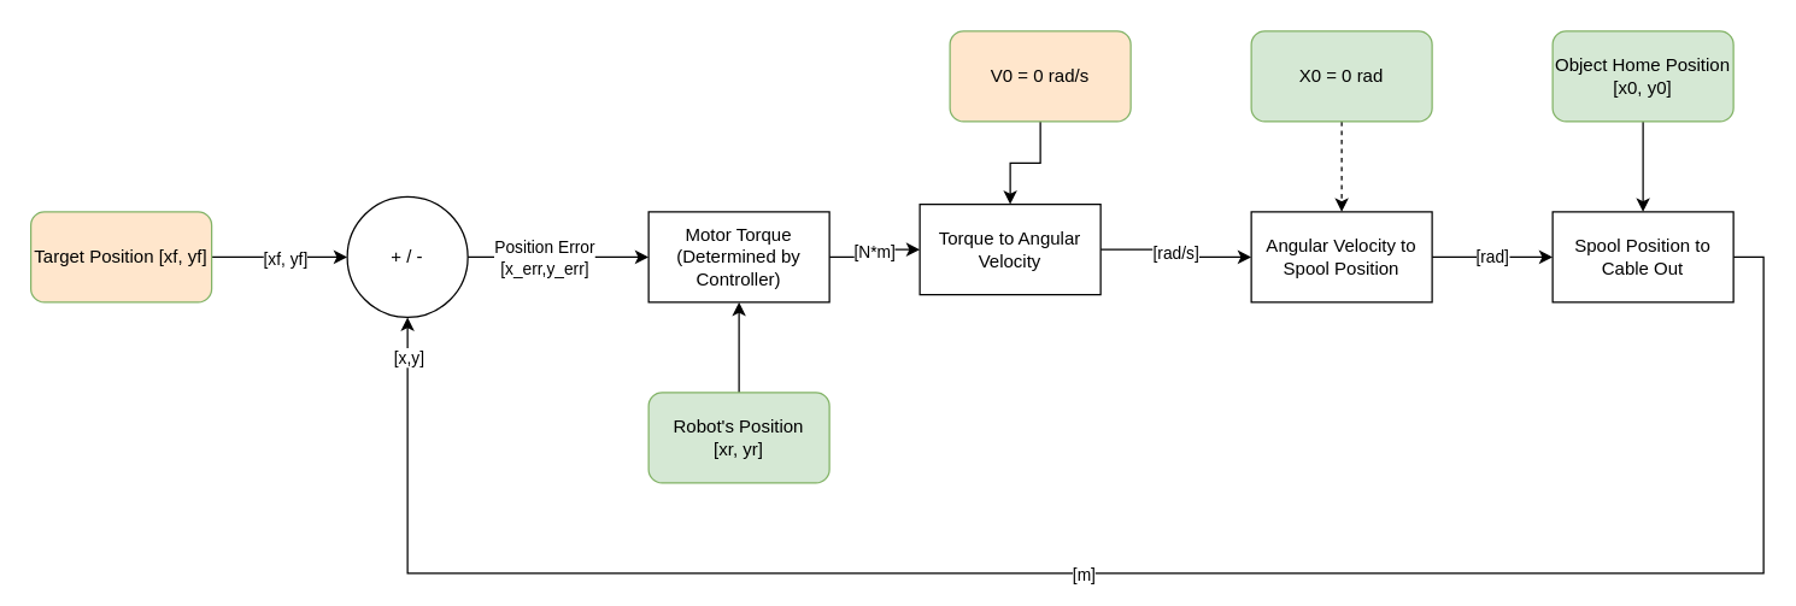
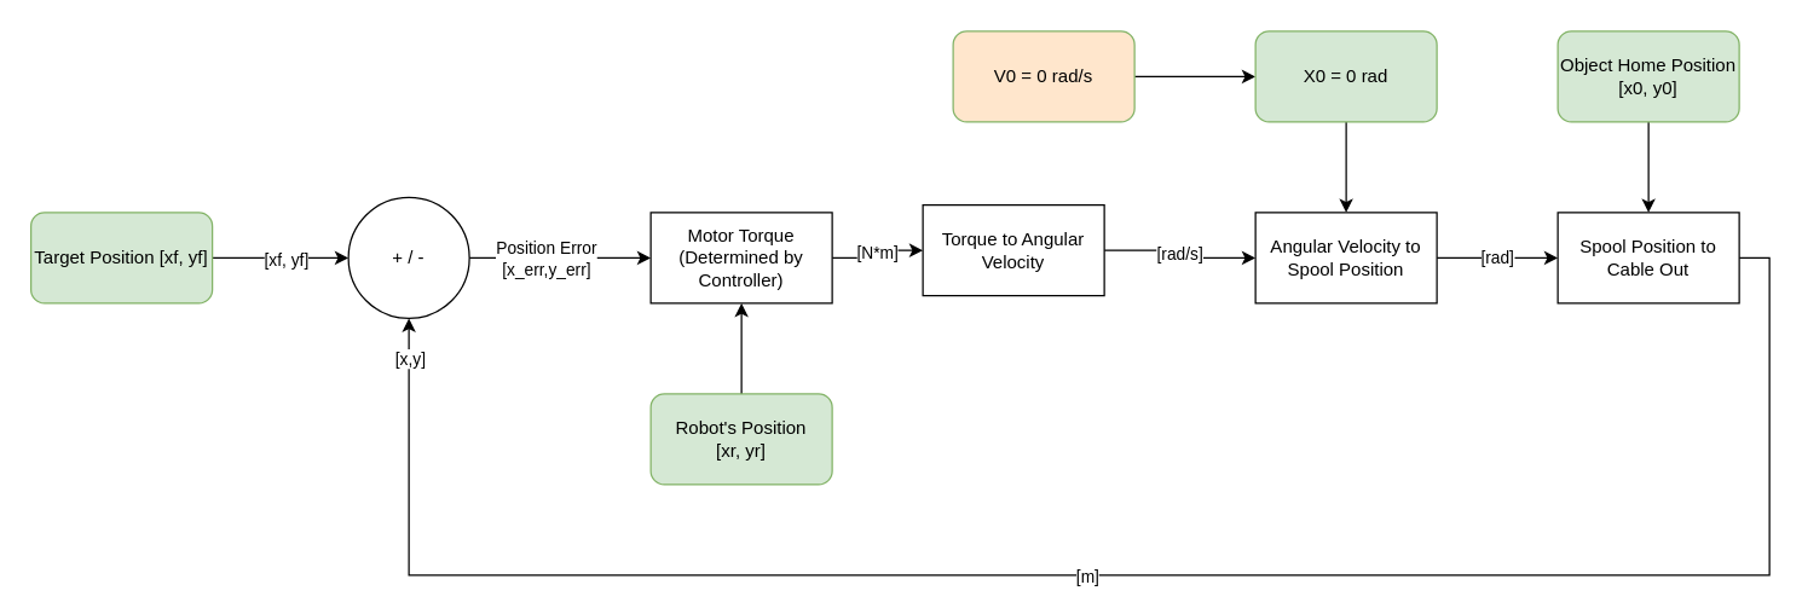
  <mxCell id="0" />
  <mxCell id="1" parent="0" />
  <mxCell id="2" value="[N*m]" style="edgeStyle=orthogonalEdgeStyle;rounded=0;orthogonalLoop=1;jettySize=auto;html=1;" edge="1" parent="1" source="3" target="5"><mxGeometry relative="1" as="geometry" /></mxCell>
  <mxCell id="3" value="Motor Torque&lt;div&gt;(Determined by Controller)&lt;/div&gt;" style="rounded=0;whiteSpace=wrap;html=1;" vertex="1" parent="1"><mxGeometry x="430" y="140" width="120" height="60" as="geometry" /></mxCell>
  <mxCell id="4" value="[rad/s]" style="edgeStyle=orthogonalEdgeStyle;rounded=0;orthogonalLoop=1;jettySize=auto;html=1;" edge="1" parent="1" source="5" target="7"><mxGeometry relative="1" as="geometry" /></mxCell>
  <mxCell id="5" value="Torque to Angular Velocity" style="whiteSpace=wrap;html=1;rounded=0;" vertex="1" parent="1"><mxGeometry x="610" y="135" width="120" height="60" as="geometry" /></mxCell>
  <mxCell id="6" value="[rad]" style="edgeStyle=orthogonalEdgeStyle;rounded=0;orthogonalLoop=1;jettySize=auto;html=1;" edge="1" parent="1" source="7" target="11"><mxGeometry relative="1" as="geometry" /></mxCell>
  <mxCell id="7" value="Angular Velocity to Spool Position" style="whiteSpace=wrap;html=1;rounded=0;" vertex="1" parent="1"><mxGeometry x="830" y="140" width="120" height="60" as="geometry" /></mxCell>
  <mxCell id="8" value="" style="edgeStyle=orthogonalEdgeStyle;rounded=0;orthogonalLoop=1;jettySize=auto;html=1;entryX=0.5;entryY=1;entryDx=0;entryDy=0;exitX=1;exitY=0.5;exitDx=0;exitDy=0;" edge="1" parent="1" source="11" target="25"><mxGeometry relative="1" as="geometry"><mxPoint x="1065" y="400" as="sourcePoint" /><mxPoint x="360" y="440" as="targetPoint" /><Array as="points"><mxPoint x="1170" y="170" /><mxPoint x="1170" y="380" /><mxPoint x="270" y="380" /></Array></mxGeometry></mxCell>
  <mxCell id="9" value="[m]" style="edgeLabel;html=1;align=center;verticalAlign=middle;resizable=0;points=[];" vertex="1" connectable="0" parent="8"><mxGeometry x="0.144" y="-2" relative="1" as="geometry"><mxPoint x="62" y="2" as="offset" /></mxGeometry></mxCell>
  <mxCell id="10" value="[x,y]" style="edgeLabel;html=1;align=center;verticalAlign=middle;resizable=0;points=[];" vertex="1" connectable="0" parent="8"><mxGeometry x="0.96" relative="1" as="geometry"><mxPoint as="offset" /></mxGeometry></mxCell>
  <mxCell id="11" value="Spool Position to Cable Out" style="whiteSpace=wrap;html=1;rounded=0;" vertex="1" parent="1"><mxGeometry x="1030" y="140" width="120" height="60" as="geometry" /></mxCell>
- <mxCell id="12" value="" style="edgeStyle=orthogonalEdgeStyle;rounded=0;orthogonalLoop=1;jettySize=auto;html=1;" edge="1" parent="1" source="13" target="5"><mxGeometry relative="1" as="geometry" /></mxCell>
+ <mxCell id="12" value="" style="edgeStyle=orthogonalEdgeStyle;rounded=0;orthogonalLoop=1;jettySize=auto;html=1;" edge="1" parent="1" source="13" target="17"><mxGeometry relative="1" as="geometry" /></mxCell>
  <mxCell id="13" value="V0 = 0 rad/s" style="rounded=1;whiteSpace=wrap;html=1;fontStyle=0;fillColor=#ffe6cc;strokeColor=#82b366;" vertex="1" parent="1"><mxGeometry x="630" y="20" width="120" height="60" as="geometry" /></mxCell>
  <mxCell id="14" value="" style="edgeStyle=orthogonalEdgeStyle;rounded=0;orthogonalLoop=1;jettySize=auto;html=1;" edge="1" parent="1" source="15" target="3"><mxGeometry relative="1" as="geometry" /></mxCell>
  <mxCell id="15" value="Robot's Position&lt;div&gt;[xr, yr]&lt;/div&gt;" style="rounded=1;whiteSpace=wrap;html=1;fontStyle=0;fillColor=#d5e8d4;strokeColor=#82b366;" vertex="1" parent="1"><mxGeometry x="430" y="260" width="120" height="60" as="geometry" /></mxCell>
- <mxCell id="16" value="" style="edgeStyle=orthogonalEdgeStyle;rounded=0;orthogonalLoop=1;jettySize=auto;html=1;dashed=1;" edge="1" parent="1" source="17" target="7"><mxGeometry relative="1" as="geometry" /></mxCell>
+ <mxCell id="16" value="" style="edgeStyle=orthogonalEdgeStyle;rounded=0;orthogonalLoop=1;jettySize=auto;html=1;" edge="1" parent="1" source="17" target="7"><mxGeometry relative="1" as="geometry" /></mxCell>
  <mxCell id="17" value="X0 = 0 rad" style="rounded=1;whiteSpace=wrap;html=1;fontStyle=0;fillColor=#d5e8d4;strokeColor=#82b366;" vertex="1" parent="1"><mxGeometry x="830" y="20" width="120" height="60" as="geometry" /></mxCell>
  <mxCell id="18" value="" style="edgeStyle=orthogonalEdgeStyle;rounded=0;orthogonalLoop=1;jettySize=auto;html=1;" edge="1" parent="1" source="19" target="11"><mxGeometry relative="1" as="geometry" /></mxCell>
  <mxCell id="19" value="Object Home Position&lt;div&gt;[x0, y0]&lt;/div&gt;" style="rounded=1;whiteSpace=wrap;html=1;fillColor=#d5e8d4;strokeColor=#82b366;" vertex="1" parent="1"><mxGeometry x="1030" y="20" width="120" height="60" as="geometry" /></mxCell>
  <mxCell id="20" value="" style="edgeStyle=orthogonalEdgeStyle;rounded=0;orthogonalLoop=1;jettySize=auto;html=1;" edge="1" parent="1" source="22" target="25"><mxGeometry relative="1" as="geometry" /></mxCell>
  <mxCell id="21" value="[xf, yf]" style="edgeLabel;html=1;align=center;verticalAlign=middle;resizable=0;points=[];" vertex="1" connectable="0" parent="20"><mxGeometry x="0.067" y="-1" relative="1" as="geometry"><mxPoint as="offset" /></mxGeometry></mxCell>
- <mxCell id="22" value="Target Position [xf, yf]" style="rounded=1;whiteSpace=wrap;html=1;fontStyle=0;fillColor=#ffe6cc;strokeColor=#82b366;" vertex="1" parent="1"><mxGeometry x="20" y="140" width="120" height="60" as="geometry" /></mxCell>
+ <mxCell id="22" value="Target Position [xf, yf]" style="rounded=1;whiteSpace=wrap;html=1;fontStyle=0;fillColor=#d5e8d4;strokeColor=#82b366;" vertex="1" parent="1"><mxGeometry x="20" y="140" width="120" height="60" as="geometry" /></mxCell>
  <mxCell id="23" value="" style="edgeStyle=orthogonalEdgeStyle;rounded=0;orthogonalLoop=1;jettySize=auto;html=1;" edge="1" parent="1" source="25" target="3"><mxGeometry relative="1" as="geometry" /></mxCell>
  <mxCell id="24" value="Position Error&lt;div&gt;[x_err,y_err]&lt;/div&gt;" style="edgeLabel;html=1;align=center;verticalAlign=middle;resizable=0;points=[];" vertex="1" connectable="0" parent="23"><mxGeometry x="0.046" y="1" relative="1" as="geometry"><mxPoint x="-13" y="1" as="offset" /></mxGeometry></mxCell>
  <mxCell id="25" value="+ / -" style="ellipse;whiteSpace=wrap;html=1;aspect=fixed;" vertex="1" parent="1"><mxGeometry x="230" y="130" width="80" height="80" as="geometry" /></mxCell>
